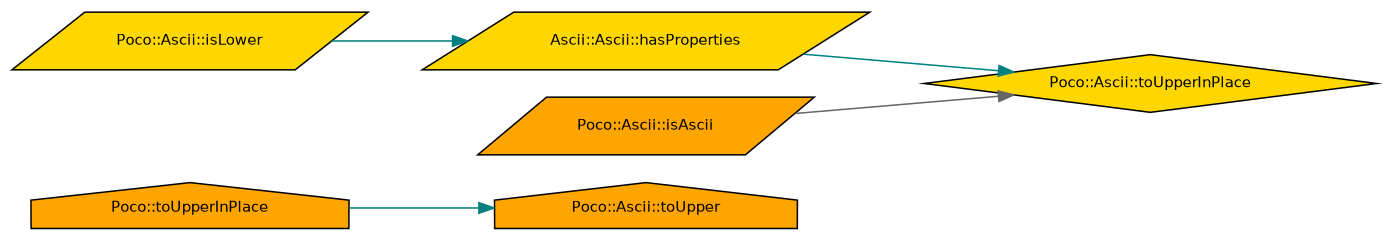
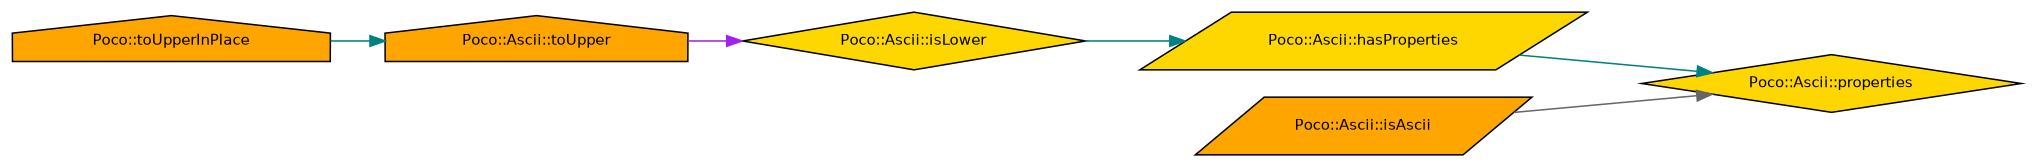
  digraph {
    rankdir=LR
    node [color=black fillcolor=orange fontname=Helvetica fontsize=10 shape=house style=filled]
    edge [color=teal fontname=Helvetica fontsize=10 labelfontname=Helvetica labelfontsize=10 style=solid]
    n1 [fontcolor=black height=0.2 label="Poco::toUpperInPlace" width=0.4]
    n2 [height=0.2 label="Poco::Ascii::toUpper" width=0.4]
-   n3 [fillcolor=gold height=0.2 label="Poco::Ascii::isLower" shape=parallelogram width=0.4]
-   n4 [fillcolor=gold height=0.2 label="Ascii::Ascii::hasProperties" shape=parallelogram width=0.4]
-   n5 [fillcolor=gold height=0.2 label="Poco::Ascii::toUpperInPlace" shape=diamond width=0.4]
+   n3 [fillcolor=gold height=0.2 label="Poco::Ascii::isLower" shape=diamond width=0.4]
+   n4 [fillcolor=gold height=0.2 label="Poco::Ascii::hasProperties" shape=parallelogram width=0.4]
+   n5 [fillcolor=gold height=0.2 label="Poco::Ascii::properties" shape=diamond width=0.4]
    n6 [height=0.2 label="Poco::Ascii::isAscii" shape=parallelogram width=0.4]
    n1 -> n2
+   n2 -> n3 [color=purple]
    n3 -> n4
    n4 -> n5
    n6 -> n5 [color=gray40]
  }
